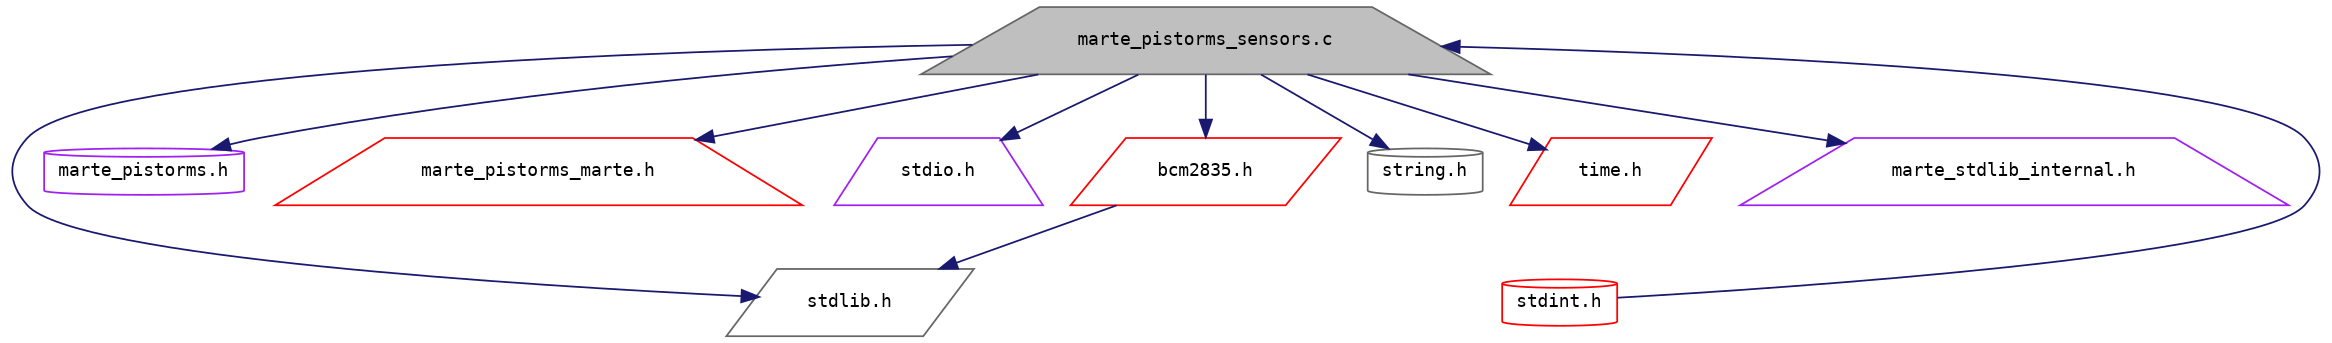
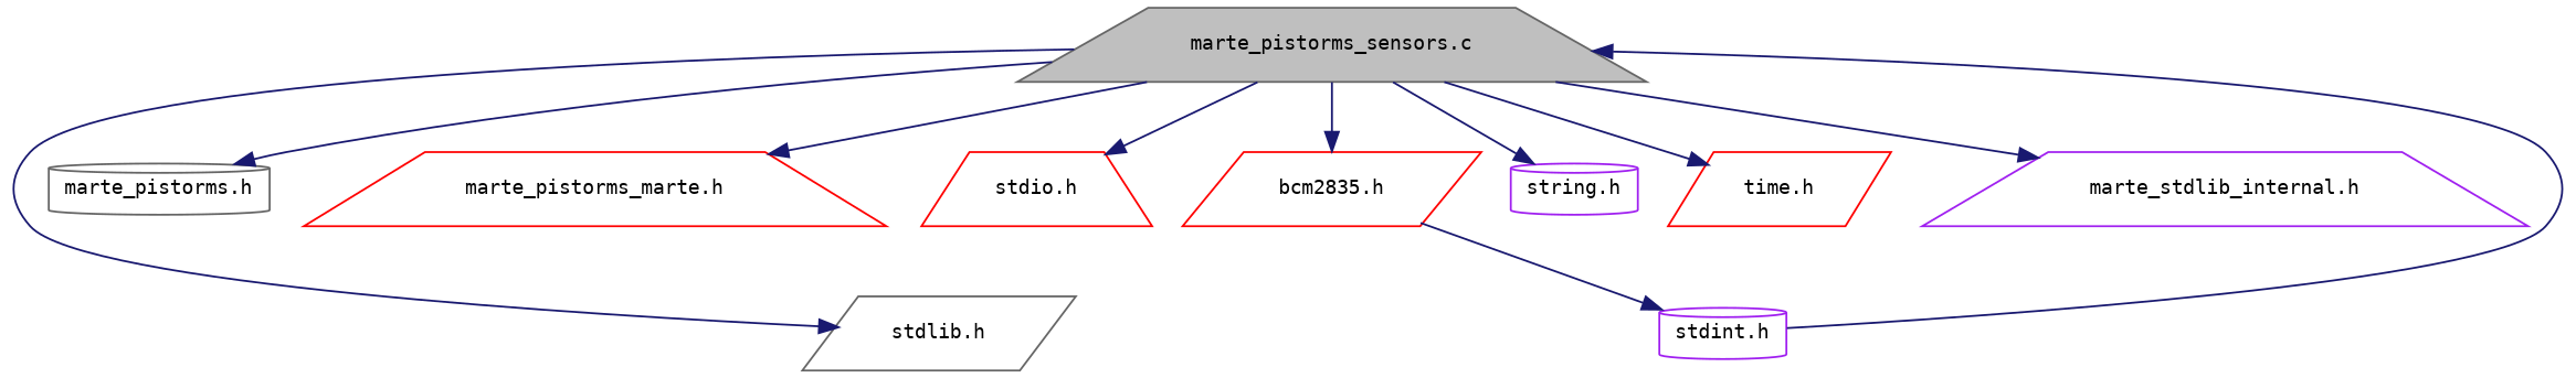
  digraph {
    fontname="DejaVu Sans Mono"
    node [color=gray40 fillcolor=white fontname="DejaVu Sans Mono" fontsize=10 shape=trapezium style=filled]
    edge [color=midnightblue fontname="DejaVu Sans Mono" fontsize=10 labelfontname=Helvetica labelfontsize=10 style=solid]
    n1 [fillcolor=grey75 fontcolor=black height=0.2 label="marte_pistorms_sensors.c" width=0.4]
    n2 [color=red height=0.2 label="bcm2835.h" shape=parallelogram width=0.4]
-   n3 [color=purple height=0.2 label="marte_pistorms.h" shape=cylinder width=0.4]
+   n3 [height=0.2 label="marte_pistorms.h" shape=cylinder width=0.4]
    n4 [color=red height=0.2 label="marte_pistorms_marte.h" width=0.4]
-   n5 [color=purple height=0.2 label="stdio.h" width=0.4]
+   n5 [color=red height=0.2 label="stdio.h" width=0.4]
    n6 [height=0.2 label="stdlib.h" shape=parallelogram width=0.4]
-   n7 [height=0.2 label="string.h" shape=cylinder width=0.4]
+   n7 [color=purple height=0.2 label="string.h" shape=cylinder width=0.4]
    n8 [color=red height=0.2 label="time.h" shape=parallelogram width=0.4]
    n9 [color=purple height=0.2 label="marte_stdlib_internal.h" width=0.4]
-   n10 [color=red height=0.2 label="stdint.h" shape=cylinder width=0.4]
+   n10 [color=purple height=0.2 label="stdint.h" shape=cylinder width=0.4]
    n1 -> n2
    n1 -> n3
    n1 -> n4
    n1 -> n5
    n1 -> n6
    n1 -> n7
    n1 -> n8
    n1 -> n9
-   n2 -> n6
+   n2 -> n10
    n10 -> n1
  }
